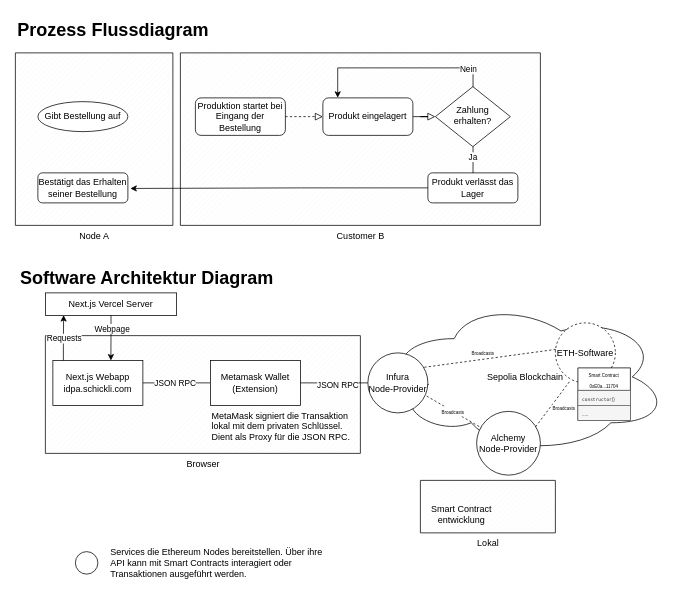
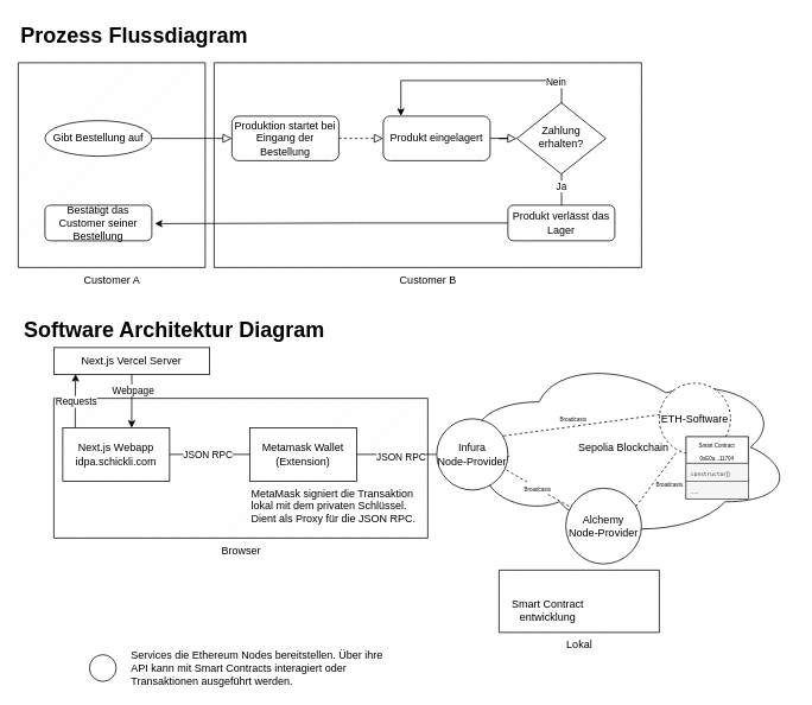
  <mxCell id="0" />
  <mxCell id="1" parent="0" />
  <mxCell id="2" value="Lokal" style="verticalLabelPosition=bottom;verticalAlign=top;html=1;shape=mxgraph.basic.patternFillRect;fillStyle=diag;step=5;fillStrokeWidth=0.2;fillStrokeColor=#dddddd;" parent="1" vertex="1"><mxGeometry x="560" y="640" width="180" height="70" as="geometry" /></mxCell>
  <mxCell id="3" value="Browser" style="verticalLabelPosition=bottom;verticalAlign=top;html=1;shape=mxgraph.basic.patternFillRect;fillStyle=diag;step=5;fillStrokeWidth=0.2;fillStrokeColor=#dddddd;" parent="1" vertex="1"><mxGeometry x="60" y="447" width="420" height="157" as="geometry" /></mxCell>
  <mxCell id="4" value="Customer B" style="verticalLabelPosition=bottom;verticalAlign=top;html=1;shape=mxgraph.basic.patternFillRect;fillStyle=diag;step=5;fillStrokeWidth=0.2;fillStrokeColor=#dddddd;" parent="1" vertex="1"><mxGeometry x="240" y="70" width="480" height="230" as="geometry" /></mxCell>
- <mxCell id="5" value="Node A" style="verticalLabelPosition=bottom;verticalAlign=top;html=1;shape=mxgraph.basic.patternFillRect;fillStyle=diag;step=5;fillStrokeWidth=0.2;fillStrokeColor=#dddddd;" parent="1" vertex="1"><mxGeometry x="20" y="70" width="210" height="230" as="geometry" /></mxCell>
+ <mxCell id="5" value="Customer A" style="verticalLabelPosition=bottom;verticalAlign=top;html=1;shape=mxgraph.basic.patternFillRect;fillStyle=diag;step=5;fillStrokeWidth=0.2;fillStrokeColor=#dddddd;" parent="1" vertex="1"><mxGeometry x="20" y="70" width="210" height="230" as="geometry" /></mxCell>
  <mxCell id="6" value="" style="rounded=0;html=1;jettySize=auto;orthogonalLoop=1;fontSize=11;endArrow=block;endFill=0;endSize=8;strokeWidth=1;shadow=0;labelBackgroundColor=none;edgeStyle=orthogonalEdgeStyle;" parent="1" source="13" target="10" edge="1"><mxGeometry relative="1" as="geometry" /></mxCell>
  <mxCell id="7" value="&lt;div&gt;Gibt Bestellung auf&lt;/div&gt;" style="ellipse;whiteSpace=wrap;html=1;fontSize=12;glass=0;strokeWidth=1;shadow=0;" parent="1" vertex="1"><mxGeometry x="50" y="135" width="120" height="40" as="geometry" /></mxCell>
  <mxCell id="8" style="edgeStyle=orthogonalEdgeStyle;rounded=0;orthogonalLoop=1;jettySize=auto;html=1;exitX=0.813;exitY=0.219;exitDx=0;exitDy=0;exitPerimeter=0;entryX=0.437;entryY=0.26;entryDx=0;entryDy=0;entryPerimeter=0;" parent="1" source="4" target="4" edge="1"><mxGeometry relative="1" as="geometry"><mxPoint x="680" as="targetPoint" y="30" /><Array as="points"><mxPoint x="630" y="90" /><mxPoint x="450" y="90" /></Array></mxGeometry></mxCell>
  <mxCell id="9" value="&lt;div&gt;Nein&lt;/div&gt;" style="edgeLabel;html=1;align=center;verticalAlign=middle;resizable=0;points=[];" parent="8" vertex="1" connectable="0"><mxGeometry x="-0.702" y="1" relative="1" as="geometry"><mxPoint as="offset" /></mxGeometry></mxCell>
  <mxCell id="10" value="Zahlung erhalten?" style="rhombus;whiteSpace=wrap;html=1;shadow=0;fontFamily=Helvetica;fontSize=12;align=center;strokeWidth=1;spacing=6;spacingTop=-4;" parent="1" vertex="1"><mxGeometry x="580" y="115" width="100" height="80" as="geometry" /></mxCell>
- <mxCell id="11" value="Bestätigt das Erhalten seiner Bestellung" style="rounded=1;whiteSpace=wrap;html=1;fontSize=12;glass=0;strokeWidth=1;shadow=0;" parent="1" vertex="1"><mxGeometry x="50" y="230" width="120" height="40" as="geometry" /></mxCell>
+ <mxCell id="11" value="Bestätigt das Customer seiner Bestellung" style="rounded=1;whiteSpace=wrap;html=1;fontSize=12;glass=0;strokeWidth=1;shadow=0;" parent="1" vertex="1"><mxGeometry x="50" y="230" width="120" height="40" as="geometry" /></mxCell>
  <mxCell id="12" value="" style="rounded=0;html=1;jettySize=auto;orthogonalLoop=1;fontSize=11;endArrow=block;endFill=0;endSize=8;strokeWidth=1;shadow=0;labelBackgroundColor=none;edgeStyle=orthogonalEdgeStyle;dashed=1;" parent="1" source="15" target="13" edge="1"><mxGeometry relative="1" as="geometry"><mxPoint x="170" y="150" as="sourcePoint" /><mxPoint x="450" y="150" as="targetPoint" /></mxGeometry></mxCell>
  <mxCell id="13" value="Produkt eingelagert" style="rounded=1;whiteSpace=wrap;html=1;fontSize=12;glass=0;strokeWidth=1;shadow=0;" parent="1" vertex="1"><mxGeometry x="430" y="130" width="120" height="50" as="geometry" /></mxCell>
+ <mxCell id="14" value="" style="rounded=0;html=1;jettySize=auto;orthogonalLoop=1;fontSize=11;endArrow=block;endFill=0;endSize=8;strokeWidth=1;shadow=0;labelBackgroundColor=none;edgeStyle=orthogonalEdgeStyle;" parent="1" source="7" target="15" edge="1"><mxGeometry relative="1" as="geometry"><mxPoint x="170" y="150" as="sourcePoint" /><mxPoint x="430" y="155" as="targetPoint" /><Array as="points"><mxPoint x="190" y="155" /><mxPoint x="190" y="155" /></Array></mxGeometry></mxCell>
  <mxCell id="15" value="Produktion startet bei Eingang der Bestellung" style="rounded=1;whiteSpace=wrap;html=1;fontSize=12;glass=0;strokeWidth=1;shadow=0;" parent="1" vertex="1"><mxGeometry x="260" y="130" width="120" height="50" as="geometry" /></mxCell>
  <mxCell id="16" value="m" style="edgeStyle=orthogonalEdgeStyle;rounded=0;orthogonalLoop=1;jettySize=auto;html=1;entryX=0.502;entryY=0.527;entryDx=0;entryDy=0;entryPerimeter=0;endArrow=diamond;" parent="1" source="10" target="18" edge="1"><mxGeometry relative="1" as="geometry"><mxPoint x="630" y="195" as="sourcePoint" /><mxPoint x="521" y="270" as="targetPoint" /><Array as="points"><mxPoint x="630" y="270" /></Array></mxGeometry></mxCell>
  <mxCell id="17" value="Ja" style="edgeLabel;html=1;align=center;verticalAlign=middle;resizable=0;points=[];" parent="16" vertex="1" connectable="0"><mxGeometry x="-0.706" y="-1" relative="1" as="geometry"><mxPoint as="offset" /></mxGeometry></mxCell>
  <mxCell id="18" value="Produkt verlässt das Lager" style="rounded=1;whiteSpace=wrap;html=1;fontSize=12;glass=0;strokeWidth=1;shadow=0;" parent="1" vertex="1"><mxGeometry x="570" y="230" width="120" height="40" as="geometry" /></mxCell>
  <mxCell id="19" style="edgeStyle=orthogonalEdgeStyle;rounded=0;orthogonalLoop=1;jettySize=auto;html=1;entryX=0.73;entryY=0.786;entryDx=0;entryDy=0;entryPerimeter=0;" parent="1" source="18" target="5" edge="1"><mxGeometry relative="1" as="geometry" /></mxCell>
  <mxCell id="20" value="Prozess Flussdiagram" style="text;strokeColor=none;fillColor=none;html=1;fontSize=24;fontStyle=1;verticalAlign=middle;align=center;" parent="1" vertex="1"><mxGeometry x="100" y="20" width="100" height="40" as="geometry" /></mxCell>
  <mxCell id="21" value="Software Architektur Diagram" style="text;strokeColor=none;fillColor=none;html=1;fontSize=24;fontStyle=1;verticalAlign=middle;align=center;" parent="1" vertex="1"><mxGeometry x="145" y="350" width="100" height="40" as="geometry" /></mxCell>
  <mxCell id="22" style="edgeStyle=orthogonalEdgeStyle;rounded=0;orthogonalLoop=1;jettySize=auto;html=1;entryX=0;entryY=0.5;entryDx=0;entryDy=0;endArrow=none;endFill=0;" parent="1" source="24" target="25" edge="1"><mxGeometry relative="1" as="geometry" /></mxCell>
  <mxCell id="23" value="JSON RPC" style="edgeLabel;html=1;align=center;verticalAlign=middle;resizable=0;points=[];" parent="22" vertex="1" connectable="0"><mxGeometry x="-0.086" relative="1" as="geometry"><mxPoint x="1" as="offset" /></mxGeometry></mxCell>
  <mxCell id="24" value="&lt;div&gt;Next.js Webapp&lt;br&gt;idpa.schickli.com&lt;br&gt;&lt;/div&gt;" style="rounded=0;whiteSpace=wrap;html=1;" parent="1" vertex="1"><mxGeometry x="70" y="480" width="120" height="60" as="geometry" /></mxCell>
  <mxCell id="25" value="&lt;div&gt;Metamask Wallet&lt;/div&gt;&lt;div&gt;(Extension)&lt;br&gt;&lt;/div&gt;" style="rounded=0;whiteSpace=wrap;html=1;" parent="1" vertex="1"><mxGeometry x="280" y="480" width="120" height="60" as="geometry" /></mxCell>
  <mxCell id="26" value="Sepolia Blockchain" style="ellipse;shape=cloud;whiteSpace=wrap;html=1;" parent="1" vertex="1"><mxGeometry x="510" y="400" width="380" height="204" as="geometry" /></mxCell>
  <mxCell id="27" value="Smart Contract entwicklung" style="text;html=1;align=center;verticalAlign=middle;whiteSpace=wrap;rounded=0;" parent="1" vertex="1"><mxGeometry x="570" y="670" width="90" height="30" as="geometry" /></mxCell>
  <mxCell id="28" value="" style="edgeStyle=orthogonalEdgeStyle;rounded=0;orthogonalLoop=1;jettySize=auto;html=1;endArrow=none;endFill=0;entryX=0;entryY=0.5;entryDx=0;entryDy=0;" parent="1" source="25" target="30" edge="1"><mxGeometry relative="1" as="geometry"><mxPoint x="290" y="520" as="sourcePoint" /><mxPoint x="360" y="510" as="targetPoint" /><Array as="points" /></mxGeometry></mxCell>
  <mxCell id="29" value="JSON RPC" style="edgeLabel;html=1;align=center;verticalAlign=middle;resizable=0;points=[];" parent="28" vertex="1" connectable="0"><mxGeometry x="0.08" y="-2" relative="1" as="geometry"><mxPoint as="offset" /></mxGeometry></mxCell>
  <mxCell id="30" value="&lt;div&gt;Infura&lt;/div&gt;&lt;div&gt;Node-Provider&lt;/div&gt;" style="ellipse;whiteSpace=wrap;html=1;aspect=fixed;" parent="1" vertex="1"><mxGeometry x="490" y="470" width="80" height="80" as="geometry" /></mxCell>
  <mxCell id="31" value="&lt;div&gt;Alchemy&lt;/div&gt;Node-Provider" style="ellipse;whiteSpace=wrap;html=1;aspect=fixed;" parent="1" vertex="1"><mxGeometry x="635" y="548" width="85" height="85" as="geometry" /></mxCell>
  <mxCell id="32" value="" style="ellipse;whiteSpace=wrap;html=1;aspect=fixed;" parent="1" vertex="1"><mxGeometry x="100" y="735" width="30" height="30" as="geometry" /></mxCell>
  <mxCell id="33" value="Services die Ethereum Nodes bereitstellen. Über ihre API kann mit Smart Contracts interagiert oder Transaktionen ausgeführt werden." style="text;html=1;align=left;verticalAlign=middle;whiteSpace=wrap;rounded=0;" parent="1" vertex="1"><mxGeometry x="145" y="730" width="285" height="40" as="geometry" /></mxCell>
  <mxCell id="34" value="&lt;div&gt;MetaMask signiert die Transaktion lokal mit dem privaten Schlüssel. Dient als Proxy für die JSON RPC. &lt;/div&gt;" style="text;html=1;align=left;verticalAlign=middle;whiteSpace=wrap;rounded=0;" parent="1" vertex="1"><mxGeometry x="280" y="548" width="190" height="40" as="geometry" /></mxCell>
  <mxCell id="35" value="ETH-Software" style="ellipse;whiteSpace=wrap;html=1;aspect=fixed;dashed=1;" parent="1" vertex="1"><mxGeometry x="740" y="430" width="80" height="80" as="geometry" /></mxCell>
  <mxCell id="36" value="" style="endArrow=none;dashed=1;html=1;rounded=0;exitX=0.98;exitY=0.72;exitDx=0;exitDy=0;exitPerimeter=0;entryX=0.075;entryY=0.258;entryDx=0;entryDy=0;entryPerimeter=0;" parent="1" source="30" target="31" edge="1"><mxGeometry width="50" height="50" relative="1" as="geometry"><mxPoint x="560" y="555" as="sourcePoint" /><mxPoint x="610" y="505" as="targetPoint" /></mxGeometry></mxCell>
  <mxCell id="37" value="&lt;font style=&quot;font-size: 6px;&quot;&gt;Broadcasts&lt;/font&gt;" style="edgeLabel;html=1;align=center;verticalAlign=middle;resizable=0;points=[];" parent="36" vertex="1" connectable="0"><mxGeometry x="-0.068" relative="1" as="geometry"><mxPoint as="offset" /></mxGeometry></mxCell>
  <mxCell id="38" value="" style="endArrow=none;dashed=1;html=1;rounded=0;exitX=0.925;exitY=0.242;exitDx=0;exitDy=0;exitPerimeter=0;entryX=0.25;entryY=0.96;entryDx=0;entryDy=0;entryPerimeter=0;" parent="1" source="31" target="35" edge="1"><mxGeometry width="50" height="50" relative="1" as="geometry"><mxPoint x="560" y="555" as="sourcePoint" /><mxPoint x="610" y="505" as="targetPoint" /></mxGeometry></mxCell>
  <mxCell id="39" value="&lt;font style=&quot;font-size: 6px;&quot;&gt;Broadcasts&lt;/font&gt;" style="edgeLabel;html=1;align=center;verticalAlign=middle;resizable=0;points=[];" parent="38" vertex="1" connectable="0"><mxGeometry x="-0.107" relative="1" as="geometry"><mxPoint x="16" as="offset" /></mxGeometry></mxCell>
  <mxCell id="40" value="" style="endArrow=none;dashed=1;html=1;rounded=0;exitX=0.94;exitY=0.24;exitDx=0;exitDy=0;exitPerimeter=0;entryX=0.02;entryY=0.44;entryDx=0;entryDy=0;entryPerimeter=0;" parent="1" source="30" target="35" edge="1"><mxGeometry width="50" height="50" relative="1" as="geometry"><mxPoint x="560" y="555" as="sourcePoint" /><mxPoint x="610" y="505" as="targetPoint" /></mxGeometry></mxCell>
  <mxCell id="41" value="&lt;font style=&quot;font-size: 6px;&quot;&gt;Broadcasts&lt;/font&gt;" style="edgeLabel;html=1;align=center;verticalAlign=middle;resizable=0;points=[];" parent="40" vertex="1" connectable="0"><mxGeometry x="-0.079" y="-1" relative="1" as="geometry"><mxPoint x="-4" y="-11" as="offset" /></mxGeometry></mxCell>
  <mxCell id="42" value="&lt;font style=&quot;font-size: 6px;&quot;&gt;Smart Contract 0xE0a...11704&lt;/font&gt;" style="swimlane;fontStyle=0;childLayout=stackLayout;horizontal=1;startSize=30;horizontalStack=0;resizeParent=1;resizeParentMax=0;resizeLast=0;collapsible=1;marginBottom=0;whiteSpace=wrap;html=1;" parent="1" vertex="1"><mxGeometry x="770" y="490" width="70" height="70" as="geometry"><mxRectangle x="680" y="555" width="200" height="30" as="alternateBounds" /></mxGeometry></mxCell>
  <mxCell id="43" value="&lt;font style=&quot;font-size: 6px;&quot; face=&quot;Helvetica&quot;&gt;&lt;code&gt;constructor&lt;/code&gt;()&lt;/font&gt;" style="text;align=left;verticalAlign=middle;spacingLeft=4;spacingRight=4;overflow=hidden;points=[[0,0.5],[1,0.5]];portConstraint=eastwest;rotatable=0;whiteSpace=wrap;html=1;fillColor=#f5f5f5;fontColor=#333333;strokeColor=#666666;" parent="42" vertex="1"><mxGeometry y="30" width="70" height="20" as="geometry" /></mxCell>
  <mxCell id="44" value="&lt;font style=&quot;font-size: 6px;&quot;&gt;.....&lt;/font&gt;" style="text;strokeColor=#666666;fillColor=#f5f5f5;align=left;verticalAlign=middle;spacingLeft=4;spacingRight=4;overflow=hidden;points=[[0,0.5],[1,0.5]];portConstraint=eastwest;rotatable=0;whiteSpace=wrap;html=1;fontColor=#333333;" parent="42" vertex="1"><mxGeometry y="50" width="70" height="20" as="geometry" /></mxCell>
  <mxCell id="45" value="Next.js Vercel Server" style="rounded=0;whiteSpace=wrap;html=1;" parent="1" vertex="1"><mxGeometry x="60" y="390" width="175" height="30" as="geometry" /></mxCell>
  <mxCell id="46" style="edgeStyle=orthogonalEdgeStyle;rounded=0;orthogonalLoop=1;jettySize=auto;html=1;entryX=0.139;entryY=0.988;entryDx=0;entryDy=0;entryPerimeter=0;" parent="1" source="24" target="45" edge="1"><mxGeometry relative="1" as="geometry"><Array as="points"><mxPoint x="84" y="460" /><mxPoint x="84" y="460" /></Array></mxGeometry></mxCell>
  <mxCell id="47" value="&lt;div&gt;Requests&lt;/div&gt;" style="edgeLabel;html=1;align=center;verticalAlign=middle;resizable=0;points=[];" parent="46" vertex="1" connectable="0"><mxGeometry x="0.003" relative="1" as="geometry"><mxPoint as="offset" /></mxGeometry></mxCell>
  <mxCell id="48" style="edgeStyle=orthogonalEdgeStyle;rounded=0;orthogonalLoop=1;jettySize=auto;html=1;entryX=0.208;entryY=0.211;entryDx=0;entryDy=0;entryPerimeter=0;" parent="1" source="45" target="3" edge="1"><mxGeometry relative="1" as="geometry" /></mxCell>
  <mxCell id="49" value="Webpage" style="edgeLabel;html=1;align=center;verticalAlign=middle;resizable=0;points=[];" parent="48" vertex="1" connectable="0"><mxGeometry x="-0.334" relative="1" as="geometry"><mxPoint x="1" y="-2" as="offset" /></mxGeometry></mxCell>
